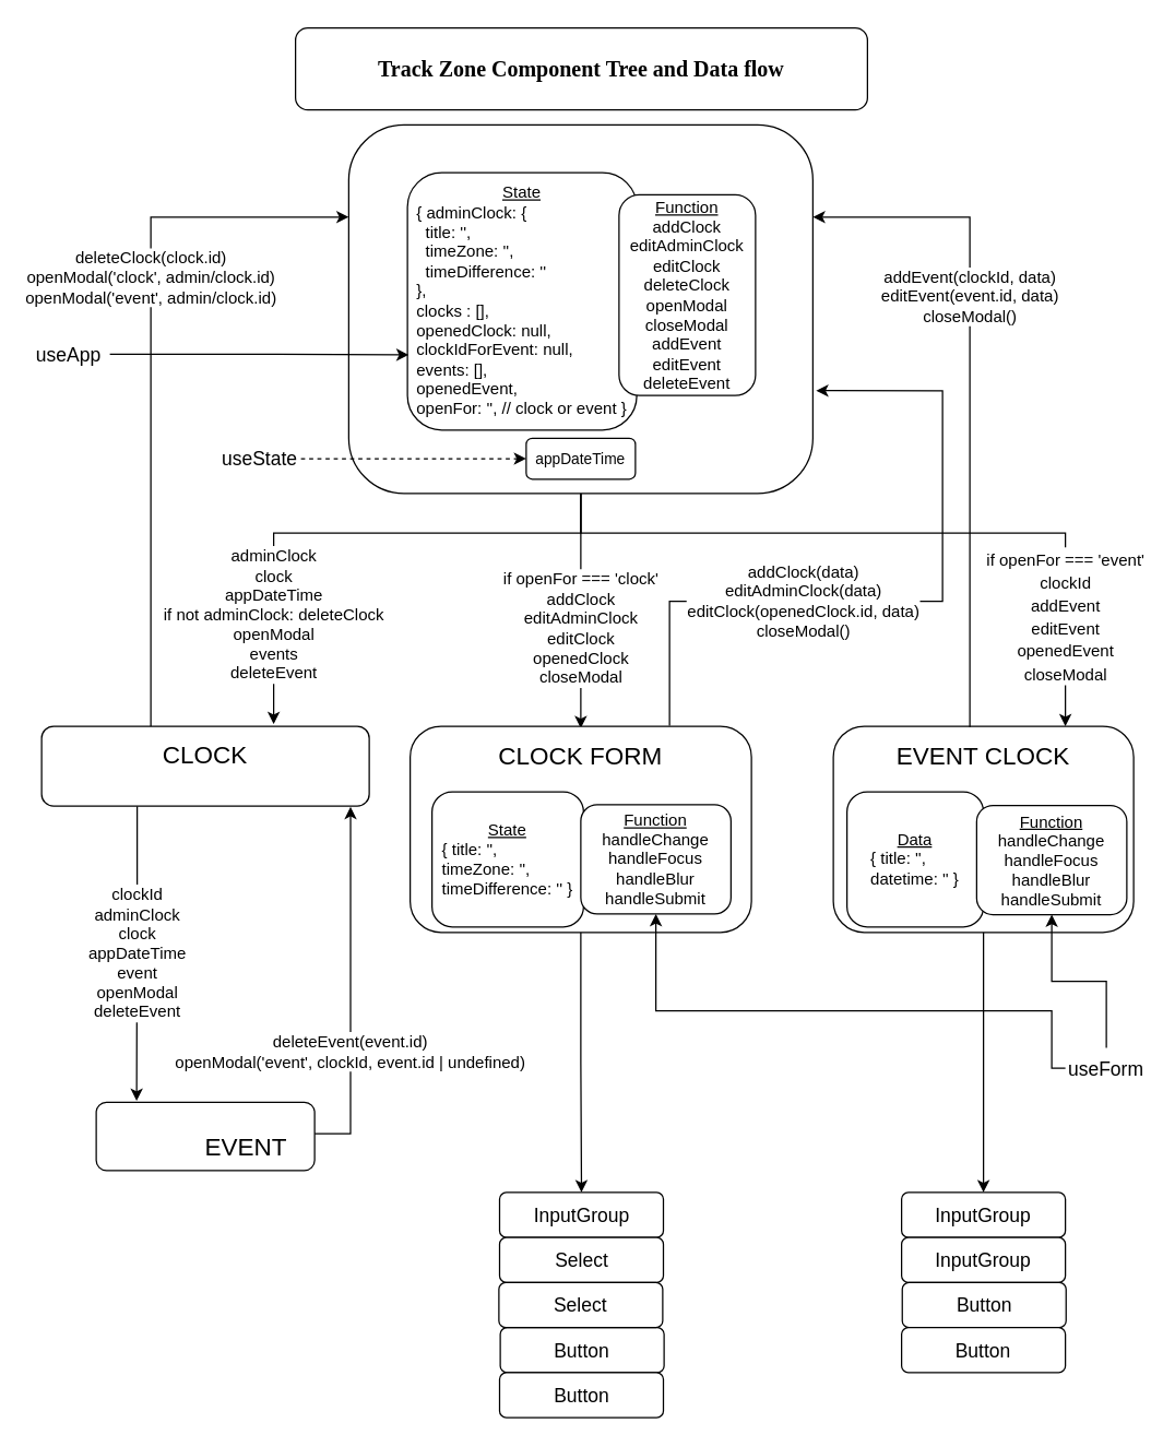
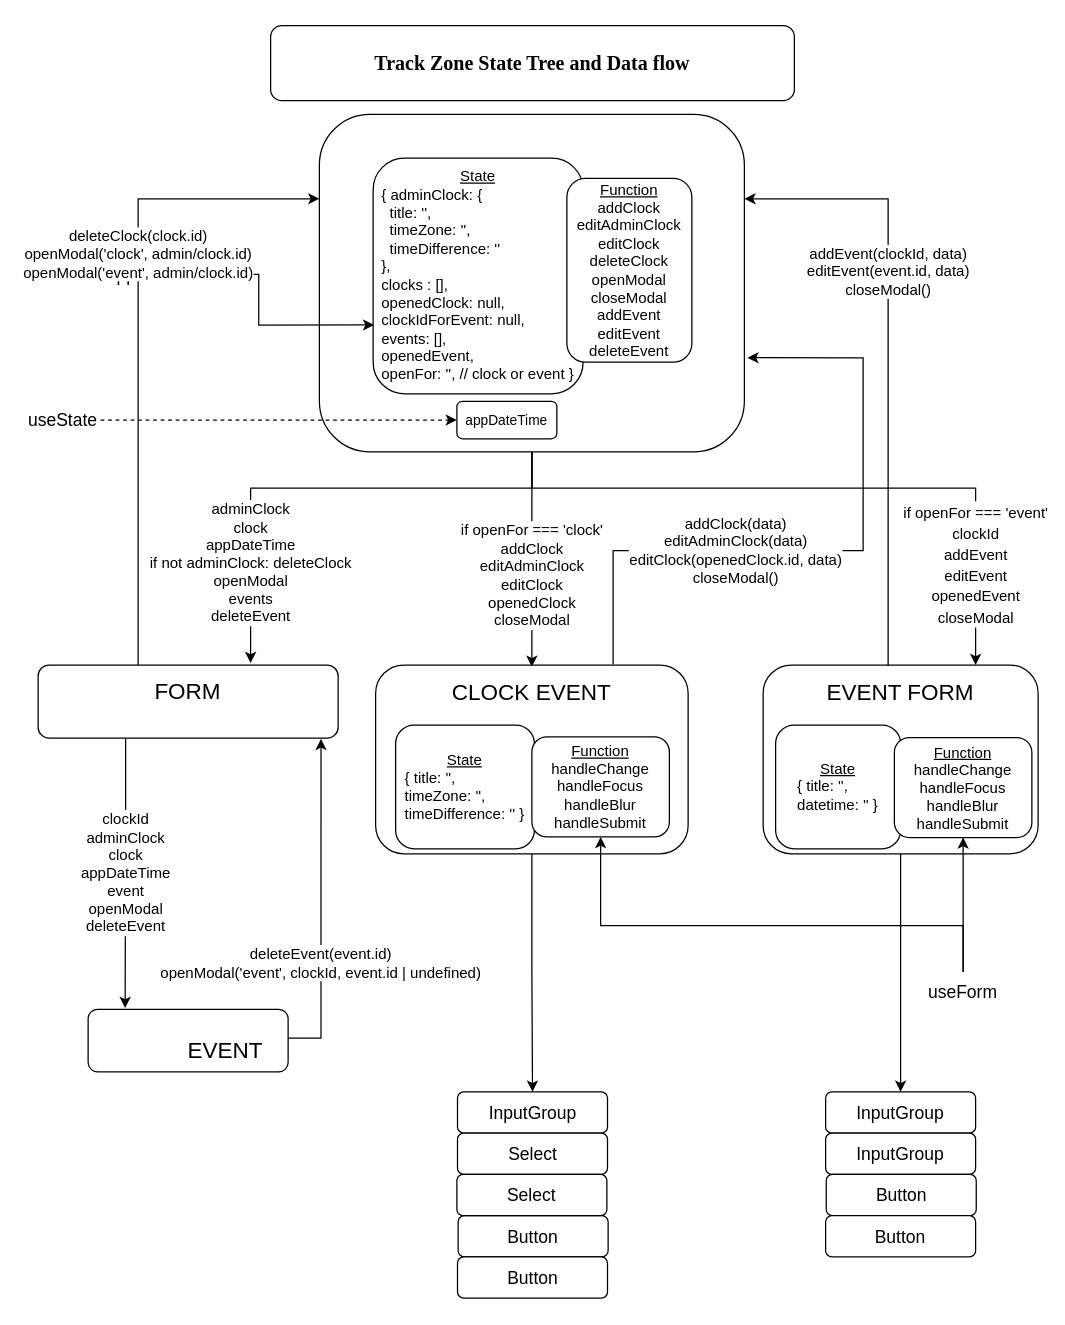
  <mxCell id="0" />
  <mxCell id="1" parent="0" />
  <mxCell id="2" value="adminClock&lt;br&gt;clock&lt;br&gt;appDateTime&lt;br&gt;if not adminClock: deleteClock&lt;br&gt;openModal&lt;br&gt;events&lt;br&gt;deleteEvent&lt;br&gt;" style="edgeStyle=orthogonalEdgeStyle;rounded=0;orthogonalLoop=1;jettySize=auto;html=1;fontSize=12;" parent="1" source="5" edge="1"><mxGeometry x="0.594" relative="1" as="geometry"><Array as="points"><mxPoint x="425" y="390" /><mxPoint x="200" y="390" /></Array><mxPoint as="offset" /><mxPoint x="200" y="530" as="targetPoint" /></mxGeometry></mxCell>
  <mxCell id="3" value="if openFor === 'clock'&lt;br&gt;addClock&lt;br&gt;editAdminClock&lt;br&gt;editClock&lt;br&gt;openedClock&lt;br&gt;closeModal" style="edgeStyle=orthogonalEdgeStyle;rounded=0;orthogonalLoop=1;jettySize=auto;html=1;fontSize=12;" parent="1" source="5" edge="1"><mxGeometry x="0.151" relative="1" as="geometry"><Array as="points"><mxPoint x="425" y="533" /></Array><mxPoint as="offset" /><mxPoint x="425" y="533" as="targetPoint" /></mxGeometry></mxCell>
  <mxCell id="4" value="&lt;font style=&quot;font-size: 12px;&quot;&gt;if openFor === 'event'&lt;br style=&quot;border-color: var(--border-color);&quot;&gt;clockId&lt;br&gt;addEvent&lt;br style=&quot;border-color: var(--border-color);&quot;&gt;editEvent&lt;br&gt;openedEvent&lt;br style=&quot;border-color: var(--border-color);&quot;&gt;closeModal&lt;/font&gt;" style="edgeStyle=orthogonalEdgeStyle;rounded=0;orthogonalLoop=1;jettySize=auto;html=1;fontSize=14;" edge="1" parent="1" source="5" target="28"><mxGeometry x="0.695" relative="1" as="geometry"><Array as="points"><mxPoint x="425" y="390" /><mxPoint x="780" y="390" /></Array><mxPoint as="offset" /></mxGeometry></mxCell>
  <mxCell id="5" value="" style="rounded=1;whiteSpace=wrap;html=1;" parent="1" vertex="1"><mxGeometry x="255" y="91" width="340" height="270" as="geometry" /></mxCell>
  <mxCell id="6" value="&lt;u&gt;State&lt;/u&gt;&lt;br&gt;&lt;div style=&quot;text-align: left;&quot;&gt;&lt;span style=&quot;background-color: initial;&quot;&gt;{&amp;nbsp;&lt;/span&gt;&lt;span style=&quot;background-color: initial;&quot;&gt;adminClock: {&lt;/span&gt;&lt;/div&gt;&lt;div style=&quot;text-align: left;&quot;&gt;&lt;span style=&quot;background-color: initial;&quot;&gt;&amp;nbsp; title: '',&lt;/span&gt;&lt;/div&gt;&lt;div style=&quot;text-align: left;&quot;&gt;&lt;span style=&quot;background-color: initial;&quot;&gt;&amp;nbsp; timeZone: '',&lt;/span&gt;&lt;/div&gt;&lt;div style=&quot;text-align: left;&quot;&gt;&lt;span style=&quot;background-color: initial;&quot;&gt;&amp;nbsp; timeDifference: ''&lt;/span&gt;&lt;/div&gt;&lt;div style=&quot;text-align: left;&quot;&gt;&lt;span style=&quot;background-color: initial;&quot;&gt;},&lt;/span&gt;&lt;/div&gt;&lt;div style=&quot;text-align: left;&quot;&gt;&lt;span style=&quot;background-color: initial;&quot;&gt;clocks : [],&lt;/span&gt;&lt;/div&gt;&lt;div style=&quot;text-align: left;&quot;&gt;&lt;span style=&quot;background-color: initial;&quot;&gt;openedClock: null,&lt;/span&gt;&lt;/div&gt;&lt;div style=&quot;text-align: left;&quot;&gt;&lt;span style=&quot;background-color: initial;&quot;&gt;clockIdForEvent: null,&lt;/span&gt;&lt;/div&gt;&lt;div style=&quot;text-align: left;&quot;&gt;&lt;span style=&quot;background-color: initial;&quot;&gt;events: [],&lt;/span&gt;&lt;/div&gt;&lt;div style=&quot;text-align: left;&quot;&gt;&lt;span style=&quot;background-color: initial;&quot;&gt;openedEvent,&lt;/span&gt;&lt;/div&gt;&lt;div style=&quot;text-align: left;&quot;&gt;&lt;span style=&quot;background-color: initial;&quot;&gt;openFor: '', // clock or event }&lt;/span&gt;&lt;/div&gt;" style="rounded=1;whiteSpace=wrap;html=1;" parent="1" vertex="1"><mxGeometry x="298" y="126" width="168" height="188.5" as="geometry" /></mxCell>
  <mxCell id="7" value="&lt;u&gt;Function&lt;br&gt;&lt;/u&gt;addClock&lt;br&gt;editAdminClock&lt;br&gt;editClock&lt;br&gt;deleteClock&lt;br&gt;openModal&lt;br&gt;closeModal&lt;br&gt;addEvent&lt;br&gt;editEvent&lt;br&gt;deleteEvent" style="rounded=1;whiteSpace=wrap;html=1;" parent="1" vertex="1"><mxGeometry x="453" y="142.25" width="100" height="147" as="geometry" /></mxCell>
  <mxCell id="8" style="edgeStyle=orthogonalEdgeStyle;rounded=0;orthogonalLoop=1;jettySize=auto;html=1;entryX=0.005;entryY=0.708;entryDx=0;entryDy=0;entryPerimeter=0;fontSize=12;" edge="1" parent="1" source="9" target="6"><mxGeometry relative="1" as="geometry" /></mxCell>
- <mxCell id="9" value="&lt;font style=&quot;font-size: 14px;&quot;&gt;useApp&lt;/font&gt;" style="text;html=1;strokeColor=none;fillColor=none;align=center;verticalAlign=middle;whiteSpace=wrap;rounded=0;fontSize=18;" parent="1" vertex="1"><mxGeometry x="20" y="244" width="60" height="30" as="geometry" /></mxCell>
+ <mxCell id="9" value="&lt;font style=&quot;font-size: 14px;&quot;&gt;useApp&lt;/font&gt;" style="text;html=1;strokeColor=none;fillColor=none;align=center;verticalAlign=middle;whiteSpace=wrap;rounded=0;fontSize=18;" parent="1" vertex="1"><mxGeometry x="55" y="204" width="60" height="30" as="geometry" /></mxCell>
  <mxCell id="10" value="deleteClock(clock.id)&lt;br&gt;openModal('clock', admin/clock.id)&lt;br&gt;openModal('event', admin/clock.id)" style="edgeStyle=orthogonalEdgeStyle;rounded=0;orthogonalLoop=1;jettySize=auto;html=1;fontSize=12;entryX=0;entryY=0.25;entryDx=0;entryDy=0;" parent="1" source="12" target="5" edge="1"><mxGeometry x="0.273" relative="1" as="geometry"><Array as="points"><mxPoint x="110" y="159" /></Array><mxPoint y="1" as="offset" /><mxPoint x="250" y="150" as="targetPoint" /></mxGeometry></mxCell>
  <mxCell id="11" value="clockId&lt;br&gt;adminClock&lt;br&gt;clock&lt;br&gt;appDateTime&lt;br&gt;event&lt;br&gt;openModal&lt;br&gt;deleteEvent" style="edgeStyle=orthogonalEdgeStyle;rounded=0;orthogonalLoop=1;jettySize=auto;html=1;entryX=0.185;entryY=-0.02;entryDx=0;entryDy=0;fontSize=12;entryPerimeter=0;" edge="1" parent="1" source="12" target="21"><mxGeometry relative="1" as="geometry"><Array as="points"><mxPoint x="100" y="660" /><mxPoint x="100" y="660" /></Array></mxGeometry></mxCell>
  <mxCell id="12" value="" style="rounded=1;whiteSpace=wrap;html=1;fontSize=14;" parent="1" vertex="1"><mxGeometry x="30" y="531.5" width="240" height="58.5" as="geometry" /></mxCell>
- <mxCell id="13" value="&lt;font style=&quot;font-size: 18px;&quot;&gt;CLOCK&lt;/font&gt;" style="text;html=1;strokeColor=none;fillColor=none;align=center;verticalAlign=middle;whiteSpace=wrap;rounded=0;fontSize=14;" parent="1" vertex="1"><mxGeometry x="120" y="538" width="60" height="30" as="geometry" /></mxCell>
+ <mxCell id="13" value="&lt;font style=&quot;font-size: 18px;&quot;&gt;FORM&lt;/font&gt;" style="text;html=1;strokeColor=none;fillColor=none;align=center;verticalAlign=middle;whiteSpace=wrap;rounded=0;fontSize=14;" parent="1" vertex="1"><mxGeometry x="120" y="538" width="60" height="30" as="geometry" /></mxCell>
  <mxCell id="14" value="addClock(data)&lt;br&gt;editAdminClock(data)&lt;br&gt;editClock(openedClock.id, data)&lt;br&gt;closeModal()" style="edgeStyle=orthogonalEdgeStyle;rounded=0;orthogonalLoop=1;jettySize=auto;html=1;entryX=1.007;entryY=0.721;entryDx=0;entryDy=0;fontSize=12;entryPerimeter=0;" parent="1" target="5" edge="1"><mxGeometry x="-0.299" relative="1" as="geometry"><Array as="points"><mxPoint x="490" y="531" /><mxPoint x="490" y="440" /><mxPoint x="690" y="440" /><mxPoint x="690" y="286" /></Array><mxPoint as="offset" /><mxPoint x="490" y="531" as="sourcePoint" /></mxGeometry></mxCell>
  <mxCell id="15" style="edgeStyle=orthogonalEdgeStyle;rounded=0;orthogonalLoop=1;jettySize=auto;html=1;entryX=0.5;entryY=0;entryDx=0;entryDy=0;fontSize=14;" edge="1" parent="1" source="16" target="36"><mxGeometry relative="1" as="geometry" /></mxCell>
  <mxCell id="16" value="" style="rounded=1;whiteSpace=wrap;html=1;fontSize=18;" parent="1" vertex="1"><mxGeometry x="300" y="531.5" width="250" height="151" as="geometry" /></mxCell>
- <mxCell id="17" value="CLOCK FORM" style="text;html=1;strokeColor=none;fillColor=none;align=center;verticalAlign=middle;whiteSpace=wrap;rounded=0;fontSize=18;" parent="1" vertex="1"><mxGeometry x="360" y="541.5" width="130" height="25" as="geometry" /></mxCell>
+ <mxCell id="17" value="CLOCK EVENT" style="text;html=1;strokeColor=none;fillColor=none;align=center;verticalAlign=middle;whiteSpace=wrap;rounded=0;fontSize=18;" parent="1" vertex="1"><mxGeometry x="360" y="541.5" width="130" height="25" as="geometry" /></mxCell>
  <mxCell id="18" value="&lt;u&gt;State&lt;/u&gt;&lt;br&gt;&lt;div style=&quot;text-align: left;&quot;&gt;&lt;span style=&quot;background-color: initial;&quot;&gt;{ title: '',&lt;/span&gt;&lt;/div&gt;&lt;div style=&quot;text-align: left;&quot;&gt;&lt;span style=&quot;background-color: initial;&quot;&gt;timeZone: '',&lt;/span&gt;&lt;/div&gt;&lt;div style=&quot;text-align: left;&quot;&gt;&lt;span style=&quot;background-color: initial;&quot;&gt;timeDifference: '' }&lt;/span&gt;&lt;/div&gt;" style="rounded=1;whiteSpace=wrap;html=1;fontSize=12;" parent="1" vertex="1"><mxGeometry x="316" y="579.5" width="111" height="99" as="geometry" /></mxCell>
  <mxCell id="19" value="&lt;u&gt;Function&lt;/u&gt;&lt;br&gt;handleChange&lt;br&gt;handleFocus&lt;br&gt;handleBlur&lt;br&gt;handleSubmit" style="rounded=1;whiteSpace=wrap;html=1;fontSize=12;" parent="1" vertex="1"><mxGeometry x="425" y="589" width="110" height="80" as="geometry" /></mxCell>
  <mxCell id="20" value="deleteEvent(event.id)&lt;br&gt;openModal('event', clockId, event.id | undefined)" style="edgeStyle=orthogonalEdgeStyle;rounded=0;orthogonalLoop=1;jettySize=auto;html=1;entryX=0.943;entryY=1.01;entryDx=0;entryDy=0;fontSize=12;entryPerimeter=0;" edge="1" parent="1" source="21" target="12"><mxGeometry x="-0.35" relative="1" as="geometry"><Array as="points"><mxPoint x="256" y="830" /></Array><mxPoint as="offset" /></mxGeometry></mxCell>
  <mxCell id="21" value="" style="rounded=1;whiteSpace=wrap;html=1;fontSize=12;" parent="1" vertex="1"><mxGeometry x="70" y="807" width="160" height="50" as="geometry" /></mxCell>
  <mxCell id="22" value="&lt;font style=&quot;font-size: 18px;&quot;&gt;EVENT&lt;/font&gt;" style="text;html=1;strokeColor=none;fillColor=none;align=center;verticalAlign=middle;whiteSpace=wrap;rounded=0;fontSize=12;" parent="1" vertex="1"><mxGeometry x="150" y="824.5" width="60" height="30" as="geometry" /></mxCell>
- <mxCell id="23" value="&lt;b&gt;&lt;font style=&quot;font-size: 16px;&quot;&gt;Track Zone Component Tree and Data flow&lt;/font&gt;&lt;/b&gt;" style="rounded=1;whiteSpace=wrap;html=1;fontSize=14;fontFamily=Lucida Console;" parent="1" vertex="1"><mxGeometry x="216" y="20" width="419" height="60" as="geometry" /></mxCell>
- <mxCell id="24" value="appDateTime" style="rounded=1;whiteSpace=wrap;html=1;labelBackgroundColor=none;fontSize=11;" vertex="1" parent="1"><mxGeometry x="385" y="320.5" width="80" height="30" as="geometry" /></mxCell>
+ <mxCell id="23" value="&lt;b&gt;&lt;font style=&quot;font-size: 16px;&quot;&gt;Track Zone State Tree and Data flow&lt;/font&gt;&lt;/b&gt;" style="rounded=1;whiteSpace=wrap;html=1;fontSize=14;fontFamily=Lucida Console;" parent="1" vertex="1"><mxGeometry x="216" y="20" width="419" height="60" as="geometry" /></mxCell>
+ <mxCell id="24" value="appDateTime" style="rounded=1;whiteSpace=wrap;html=1;labelBackgroundColor=none;fontSize=11;" vertex="1" parent="1"><mxGeometry x="365" y="320.5" width="80" height="30" as="geometry" /></mxCell>
  <mxCell id="25" style="edgeStyle=orthogonalEdgeStyle;rounded=0;orthogonalLoop=1;jettySize=auto;html=1;entryX=0;entryY=0.5;entryDx=0;entryDy=0;fontSize=11;dashed=1;" edge="1" parent="1" source="26" target="24"><mxGeometry relative="1" as="geometry" /></mxCell>
- <mxCell id="26" value="&lt;font style=&quot;font-size: 14px;&quot;&gt;useState&lt;/font&gt;" style="text;html=1;strokeColor=none;fillColor=none;align=center;verticalAlign=middle;whiteSpace=wrap;rounded=0;fontSize=11;" vertex="1" parent="1"><mxGeometry x="160" y="320.5" width="60" height="30" as="geometry" /></mxCell>
+ <mxCell id="26" value="&lt;font style=&quot;font-size: 14px;&quot;&gt;useState&lt;/font&gt;" style="text;html=1;strokeColor=none;fillColor=none;align=center;verticalAlign=middle;whiteSpace=wrap;rounded=0;fontSize=11;" vertex="1" parent="1"><mxGeometry x="20" y="320.5" width="60" height="30" as="geometry" /></mxCell>
  <mxCell id="27" style="edgeStyle=orthogonalEdgeStyle;rounded=0;orthogonalLoop=1;jettySize=auto;html=1;entryX=0.5;entryY=0;entryDx=0;entryDy=0;fontSize=14;" edge="1" parent="1" source="28" target="42"><mxGeometry relative="1" as="geometry" /></mxCell>
  <mxCell id="28" value="" style="rounded=1;whiteSpace=wrap;html=1;fontSize=18;" vertex="1" parent="1"><mxGeometry x="610" y="531.5" width="220" height="151" as="geometry" /></mxCell>
  <mxCell id="29" value="addEvent(clockId, data)&lt;br&gt;editEvent(event.id, data)&lt;br&gt;closeModal()" style="edgeStyle=orthogonalEdgeStyle;rounded=0;orthogonalLoop=1;jettySize=auto;html=1;entryX=1;entryY=0.25;entryDx=0;entryDy=0;fontSize=12;" edge="1" parent="1" target="5"><mxGeometry x="0.293" relative="1" as="geometry"><mxPoint x="710" y="530" as="sourcePoint" /><Array as="points"><mxPoint x="710" y="532" /><mxPoint x="710" y="159" /></Array><mxPoint as="offset" /></mxGeometry></mxCell>
- <mxCell id="30" value="EVENT CLOCK" style="text;html=1;strokeColor=none;fillColor=none;align=center;verticalAlign=middle;whiteSpace=wrap;rounded=0;fontSize=18;" vertex="1" parent="1"><mxGeometry x="655" y="541.5" width="130" height="25" as="geometry" /></mxCell>
- <mxCell id="31" value="&lt;u&gt;Data&lt;/u&gt;&lt;br&gt;&lt;div style=&quot;text-align: left;&quot;&gt;&lt;span style=&quot;background-color: initial;&quot;&gt;{ title: '',&lt;/span&gt;&lt;/div&gt;&lt;div style=&quot;text-align: left;&quot;&gt;&lt;span style=&quot;background-color: initial;&quot;&gt;datetime: ''&amp;nbsp;}&lt;/span&gt;&lt;/div&gt;" style="rounded=1;whiteSpace=wrap;html=1;fontSize=12;" vertex="1" parent="1"><mxGeometry x="620" y="579.5" width="100" height="99" as="geometry" /></mxCell>
+ <mxCell id="30" value="EVENT FORM" style="text;html=1;strokeColor=none;fillColor=none;align=center;verticalAlign=middle;whiteSpace=wrap;rounded=0;fontSize=18;" vertex="1" parent="1"><mxGeometry x="655" y="541.5" width="130" height="25" as="geometry" /></mxCell>
+ <mxCell id="31" value="&lt;u&gt;State&lt;/u&gt;&lt;br&gt;&lt;div style=&quot;text-align: left;&quot;&gt;&lt;span style=&quot;background-color: initial;&quot;&gt;{ title: '',&lt;/span&gt;&lt;/div&gt;&lt;div style=&quot;text-align: left;&quot;&gt;&lt;span style=&quot;background-color: initial;&quot;&gt;datetime: ''&amp;nbsp;}&lt;/span&gt;&lt;/div&gt;" style="rounded=1;whiteSpace=wrap;html=1;fontSize=12;" vertex="1" parent="1"><mxGeometry x="620" y="579.5" width="100" height="99" as="geometry" /></mxCell>
  <mxCell id="32" value="&lt;u&gt;Function&lt;/u&gt;&lt;br&gt;handleChange&lt;br&gt;handleFocus&lt;br&gt;handleBlur&lt;br&gt;handleSubmit" style="rounded=1;whiteSpace=wrap;html=1;fontSize=12;" vertex="1" parent="1"><mxGeometry x="715" y="589.5" width="110" height="80" as="geometry" /></mxCell>
  <mxCell id="33" style="edgeStyle=orthogonalEdgeStyle;rounded=0;orthogonalLoop=1;jettySize=auto;html=1;entryX=0.5;entryY=1;entryDx=0;entryDy=0;fontSize=12;" edge="1" parent="1" source="34" target="19"><mxGeometry relative="1" as="geometry"><Array as="points"><mxPoint x="770" y="740" /><mxPoint x="480" y="740" /></Array></mxGeometry></mxCell>
- <mxCell id="34" value="&lt;font style=&quot;font-size: 14px;&quot;&gt;useForm&lt;/font&gt;" style="text;html=1;strokeColor=none;fillColor=none;align=center;verticalAlign=middle;whiteSpace=wrap;rounded=0;fontSize=18;" vertex="1" parent="1"><mxGeometry x="780" y="767" width="60" height="30" as="geometry" /></mxCell>
+ <mxCell id="34" value="&lt;font style=&quot;font-size: 14px;&quot;&gt;useForm&lt;/font&gt;" style="text;html=1;strokeColor=none;fillColor=none;align=center;verticalAlign=middle;whiteSpace=wrap;rounded=0;fontSize=18;" vertex="1" parent="1"><mxGeometry x="740" y="777" width="60" height="30" as="geometry" /></mxCell>
  <mxCell id="35" style="edgeStyle=orthogonalEdgeStyle;rounded=0;orthogonalLoop=1;jettySize=auto;html=1;entryX=0.5;entryY=1;entryDx=0;entryDy=0;fontSize=12;" edge="1" source="34" parent="1" target="32"><mxGeometry relative="1" as="geometry"><mxPoint x="928.84" y="775.458" as="targetPoint" /></mxGeometry></mxCell>
  <mxCell id="36" value="&lt;font style=&quot;font-size: 14px;&quot;&gt;InputGroup&lt;/font&gt;" style="rounded=1;whiteSpace=wrap;html=1;labelBackgroundColor=none;fontSize=12;" vertex="1" parent="1"><mxGeometry x="365.5" y="873" width="120" height="33" as="geometry" /></mxCell>
  <mxCell id="37" value="&lt;font style=&quot;font-size: 14px;&quot;&gt;Select&lt;/font&gt;" style="rounded=1;whiteSpace=wrap;html=1;labelBackgroundColor=none;fontSize=12;" vertex="1" parent="1"><mxGeometry x="365.5" y="906" width="120" height="33" as="geometry" /></mxCell>
  <mxCell id="38" value="&lt;font style=&quot;font-size: 14px;&quot;&gt;Button&lt;/font&gt;" style="rounded=1;whiteSpace=wrap;html=1;labelBackgroundColor=none;fontSize=12;" vertex="1" parent="1"><mxGeometry x="366" y="972" width="120" height="33" as="geometry" /></mxCell>
  <mxCell id="39" value="&lt;font style=&quot;font-size: 14px;&quot;&gt;Button&lt;/font&gt;" style="rounded=1;whiteSpace=wrap;html=1;labelBackgroundColor=none;fontSize=12;" vertex="1" parent="1"><mxGeometry x="365.5" y="1005" width="120" height="33" as="geometry" /></mxCell>
  <mxCell id="40" value="&lt;font style=&quot;font-size: 14px;&quot;&gt;Select&lt;/font&gt;" style="rounded=1;whiteSpace=wrap;html=1;labelBackgroundColor=none;fontSize=12;" vertex="1" parent="1"><mxGeometry x="365" y="939" width="120" height="33" as="geometry" /></mxCell>
  <mxCell id="41" style="edgeStyle=orthogonalEdgeStyle;rounded=0;orthogonalLoop=1;jettySize=auto;html=1;exitX=0.5;exitY=1;exitDx=0;exitDy=0;fontSize=14;" edge="1" parent="1" source="39" target="39"><mxGeometry relative="1" as="geometry" /></mxCell>
  <mxCell id="42" value="&lt;font style=&quot;font-size: 14px;&quot;&gt;InputGroup&lt;/font&gt;" style="rounded=1;whiteSpace=wrap;html=1;labelBackgroundColor=none;fontSize=12;" vertex="1" parent="1"><mxGeometry x="660" y="873" width="120" height="33" as="geometry" /></mxCell>
  <mxCell id="43" value="&lt;font style=&quot;font-size: 14px;&quot;&gt;InputGroup&lt;/font&gt;" style="rounded=1;whiteSpace=wrap;html=1;labelBackgroundColor=none;fontSize=12;" vertex="1" parent="1"><mxGeometry x="660" y="906" width="120" height="33" as="geometry" /></mxCell>
  <mxCell id="44" value="&lt;font style=&quot;font-size: 14px;&quot;&gt;Button&lt;/font&gt;" style="rounded=1;whiteSpace=wrap;html=1;labelBackgroundColor=none;fontSize=12;" vertex="1" parent="1"><mxGeometry x="660.5" y="939" width="120" height="33" as="geometry" /></mxCell>
  <mxCell id="45" value="&lt;font style=&quot;font-size: 14px;&quot;&gt;Button&lt;/font&gt;" style="rounded=1;whiteSpace=wrap;html=1;labelBackgroundColor=none;fontSize=12;" vertex="1" parent="1"><mxGeometry x="660" y="972" width="120" height="33" as="geometry" /></mxCell>
